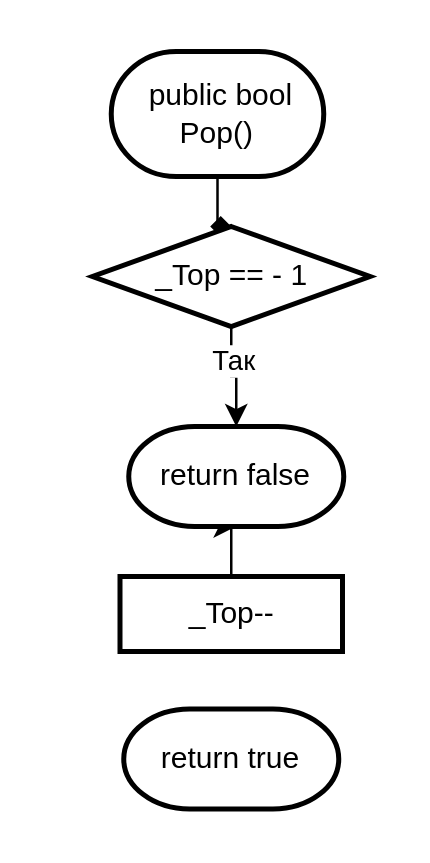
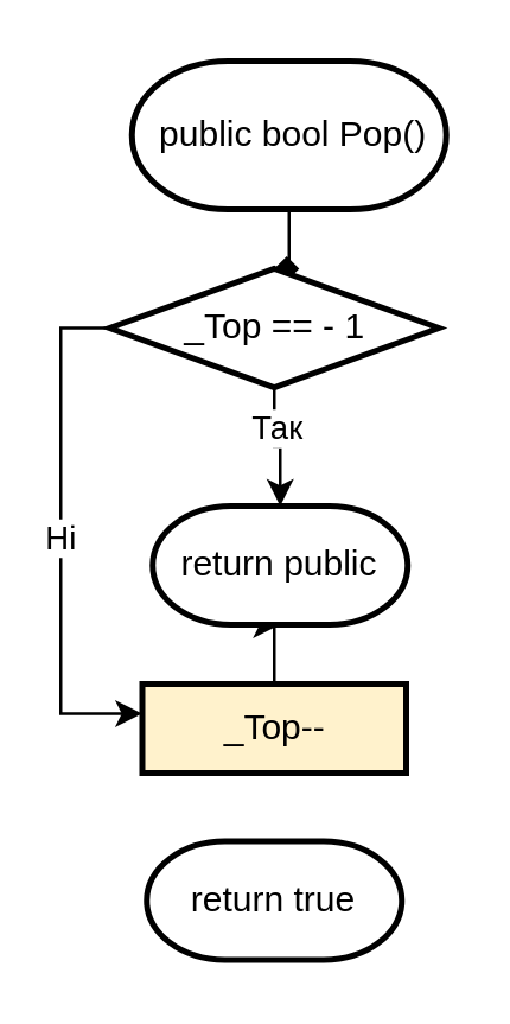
  <mxCell id="0" />
  <mxCell id="1" parent="0" />
  <mxCell id="2" value="" style="edgeStyle=orthogonalEdgeStyle;rounded=0;orthogonalLoop=1;jettySize=auto;html=1;endArrow=diamond;" parent="1" source="3" target="6" edge="1"><mxGeometry relative="1" as="geometry" /></mxCell>
- <mxCell id="3" value="&amp;nbsp;public bool Pop()" style="strokeWidth=2;html=1;shape=mxgraph.flowchart.terminator;whiteSpace=wrap;" parent="1" vertex="1"><mxGeometry x="44" y="20" width="85" height="50" as="geometry" /></mxCell>
+ <mxCell id="3" value="&amp;nbsp;public bool Pop()" style="strokeWidth=2;html=1;shape=mxgraph.flowchart.terminator;whiteSpace=wrap;" parent="1" vertex="1"><mxGeometry x="44" y="20" width="106" height="50" as="geometry" /></mxCell>
  <mxCell id="4" value="Так" style="edgeStyle=orthogonalEdgeStyle;rounded=0;orthogonalLoop=1;jettySize=auto;html=1;entryX=0.5;entryY=0;entryDx=0;entryDy=0;entryPerimeter=0;" parent="1" source="6" target="9" edge="1"><mxGeometry x="-0.355" y="1" relative="1" as="geometry"><mxPoint as="offset" /><mxPoint x="94" y="180" as="targetPoint" /></mxGeometry></mxCell>
+ <mxCell id="5" value="Ні" style="edgeStyle=orthogonalEdgeStyle;rounded=0;orthogonalLoop=1;jettySize=auto;html=1;exitX=0;exitY=0.5;exitDx=0;exitDy=0;exitPerimeter=0;" parent="1" source="6" target="8" edge="1"><mxGeometry relative="1" as="geometry"><Array as="points"><mxPoint x="20" y="110" /><mxPoint x="20" y="240" /></Array></mxGeometry></mxCell>
  <mxCell id="6" value="_Top == - 1" style="strokeWidth=2;html=1;shape=mxgraph.flowchart.decision;whiteSpace=wrap;" parent="1" vertex="1"><mxGeometry x="36.5" y="90" width="111" height="40" as="geometry" /></mxCell>
  <mxCell id="7" value="" style="edgeStyle=orthogonalEdgeStyle;rounded=0;orthogonalLoop=1;jettySize=auto;html=1;" parent="1" source="8" target="9" edge="1"><mxGeometry relative="1" as="geometry" /></mxCell>
- <mxCell id="8" value="&lt;div&gt;_Top--&lt;/div&gt;" style="whiteSpace=wrap;html=1;strokeWidth=2;" parent="1" vertex="1"><mxGeometry x="47.5" y="230" width="89" height="30" as="geometry" /></mxCell>
- <mxCell id="9" value="return false" style="strokeWidth=2;html=1;shape=mxgraph.flowchart.terminator;whiteSpace=wrap;" parent="1" vertex="1"><mxGeometry x="51" y="170" width="86" height="40" as="geometry" /></mxCell>
+ <mxCell id="8" value="&lt;div&gt;_Top--&lt;/div&gt;" style="whiteSpace=wrap;html=1;strokeWidth=2;fillColor=#fff2cc;" parent="1" vertex="1"><mxGeometry x="47.5" y="230" width="89" height="30" as="geometry" /></mxCell>
+ <mxCell id="9" value="return public" style="strokeWidth=2;html=1;shape=mxgraph.flowchart.terminator;whiteSpace=wrap;" parent="1" vertex="1"><mxGeometry x="51" y="170" width="86" height="40" as="geometry" /></mxCell>
  <mxCell id="10" value="return true" style="strokeWidth=2;html=1;shape=mxgraph.flowchart.terminator;whiteSpace=wrap;" parent="1" vertex="1"><mxGeometry x="49" y="283" width="86" height="40" as="geometry" /></mxCell>
